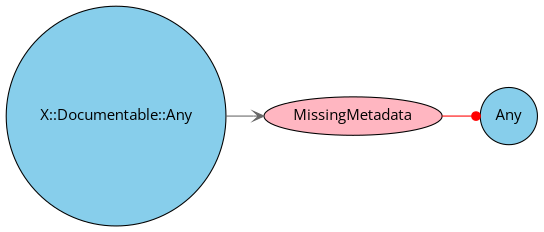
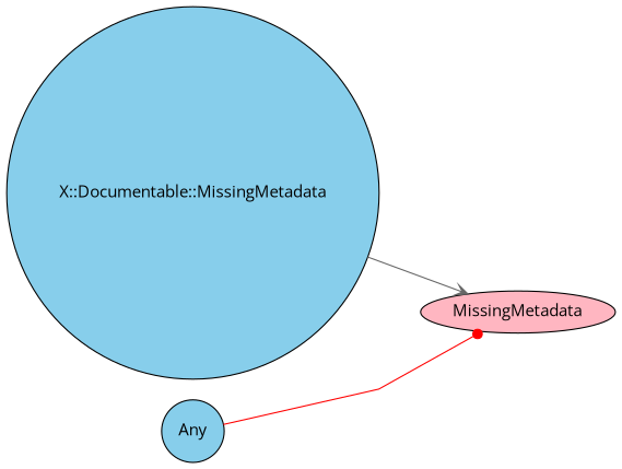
  digraph {
    fontname="Open Sans"
    rankdir=LR
    splines=polyline
    node [color="#000000" fillcolor=skyblue fontcolor="#000000" fontname="Open Sans" shape=circle style=filled]
    edge [fontname="Open Sans"]
    n1 [fillcolor=lightpink label=MissingMetadata shape=ellipse]
-   "X::Documentable::MissingMetadata" [label="X::Documentable::Any"]
+   "X::Documentable::MissingMetadata"
    Any
-   n1 -> Any [arrowhead=dot color=red]
+   Any -> n1 [arrowhead=dot color=red]
    "X::Documentable::MissingMetadata" -> n1 [arrowhead=vee color=gray40]
  }
